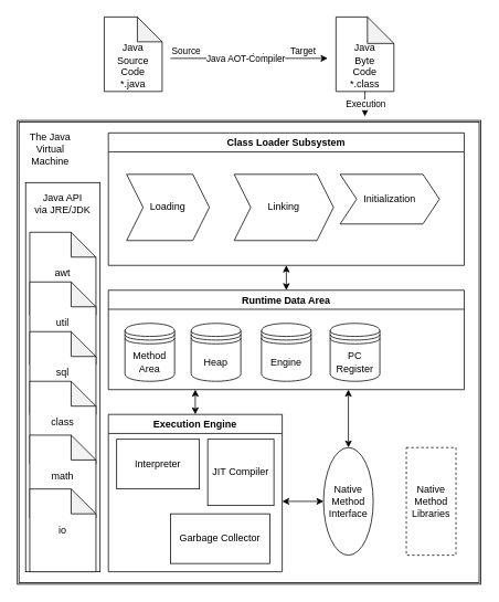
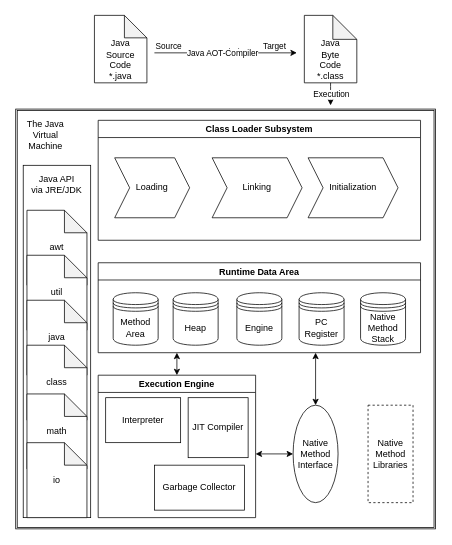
  <mxCell id="0" />
  <mxCell id="1" parent="0" />
  <mxCell id="2" value="&lt;br&gt;&lt;br&gt;Java&lt;br&gt;Source&lt;br&gt;Code&lt;br&gt;*.java" style="shape=note;whiteSpace=wrap;html=1;backgroundOutline=1;darkOpacity=0.05;" parent="1" vertex="1"><mxGeometry x="125" y="20" width="70" height="90" as="geometry" /></mxCell>
  <mxCell id="3" value="&lt;br&gt;&lt;br&gt;Java&lt;br&gt;Byte&lt;br&gt;Code&lt;br&gt;*.class" style="shape=note;whiteSpace=wrap;html=1;backgroundOutline=1;darkOpacity=0.05;size=32;" parent="1" vertex="1"><mxGeometry x="405" y="20" width="70" height="90" as="geometry" /></mxCell>
  <mxCell id="4" value="Label" style="endArrow=classic;html=1;" parent="1" edge="1"><mxGeometry x="0.053" relative="1" as="geometry"><mxPoint x="205" y="70" as="sourcePoint" /><mxPoint x="395" y="70" as="targetPoint" /><mxPoint as="offset" /></mxGeometry></mxCell>
  <mxCell id="5" value="Java AOT-Compiler" style="edgeLabel;resizable=0;html=1;align=center;verticalAlign=middle;" parent="4" connectable="0" vertex="1"><mxGeometry relative="1" as="geometry"><mxPoint x="-5" as="offset" /></mxGeometry></mxCell>
  <mxCell id="6" value="Source" style="edgeLabel;resizable=0;html=1;align=left;verticalAlign=bottom;" parent="4" connectable="0" vertex="1"><mxGeometry x="-1" relative="1" as="geometry" /></mxCell>
  <mxCell id="7" value="Target" style="edgeLabel;resizable=0;html=1;align=right;verticalAlign=bottom;" parent="4" connectable="0" vertex="1"><mxGeometry x="1" relative="1" as="geometry"><mxPoint x="-14" as="offset" /></mxGeometry></mxCell>
  <mxCell id="8" value="" style="shape=ext;double=1;whiteSpace=wrap;html=1;aspect=fixed;" parent="1" vertex="1"><mxGeometry x="20" y="145" width="560" height="560" as="geometry" /></mxCell>
  <mxCell id="9" value="The Java Virtual Machine" style="text;html=1;strokeColor=none;fillColor=none;align=center;verticalAlign=middle;whiteSpace=wrap;rounded=0;" parent="1" vertex="1"><mxGeometry x="20" y="170" width="80" height="20" as="geometry" /></mxCell>
  <mxCell id="10" value="Class Loader Subsystem" style="swimlane;" parent="1" vertex="1"><mxGeometry x="130" y="160" width="430" height="160" as="geometry" /></mxCell>
  <mxCell id="11" value="Loading" style="shape=step;perimeter=stepPerimeter;whiteSpace=wrap;html=1;fixedSize=1;" parent="1" vertex="1"><mxGeometry x="152" y="210" width="100" height="80" as="geometry" /></mxCell>
  <mxCell id="12" value="Linking" style="shape=step;perimeter=stepPerimeter;whiteSpace=wrap;html=1;fixedSize=1;" parent="1" vertex="1"><mxGeometry x="282" y="210" width="120" height="80" as="geometry" /></mxCell>
- <mxCell id="13" value="Initialization" style="shape=step;perimeter=stepPerimeter;whiteSpace=wrap;html=1;fixedSize=1;" parent="1" vertex="1"><mxGeometry x="410" y="210" width="120" height="60" as="geometry" /></mxCell>
+ <mxCell id="13" value="Initialization" style="shape=step;perimeter=stepPerimeter;whiteSpace=wrap;html=1;fixedSize=1;" parent="1" vertex="1"><mxGeometry x="410" y="210" width="120" height="80" as="geometry" /></mxCell>
  <mxCell id="14" value="Runtime Data Area" style="swimlane;" parent="1" vertex="1"><mxGeometry x="130" y="350" width="430" height="120" as="geometry" /></mxCell>
  <mxCell id="15" value="Method Area" style="shape=datastore;whiteSpace=wrap;html=1;" parent="1" vertex="1"><mxGeometry x="150" y="390" width="60" height="70" as="geometry" /></mxCell>
  <mxCell id="16" value="Heap" style="shape=datastore;whiteSpace=wrap;html=1;" parent="1" vertex="1"><mxGeometry x="230" y="390" width="60" height="70" as="geometry" /></mxCell>
  <mxCell id="17" value="Engine" style="shape=datastore;whiteSpace=wrap;html=1;" parent="1" vertex="1"><mxGeometry x="315" y="390" width="60" height="70" as="geometry" /></mxCell>
  <mxCell id="18" value="PC Register" style="shape=datastore;whiteSpace=wrap;html=1;" parent="1" vertex="1"><mxGeometry x="398" y="390" width="60" height="70" as="geometry" /></mxCell>
+ <mxCell id="19" value="Native Method Stack" style="shape=datastore;whiteSpace=wrap;html=1;" parent="1" vertex="1"><mxGeometry x="480" y="390" width="60" height="70" as="geometry" /></mxCell>
  <mxCell id="20" value="Execution Engine" style="swimlane;" parent="1" vertex="1"><mxGeometry x="130" y="500" width="210" height="190" as="geometry" /></mxCell>
  <mxCell id="21" value="Interpreter" style="whiteSpace=wrap;html=1;aspect=fixed;" parent="1" vertex="1"><mxGeometry x="140" y="530" width="100" height="60" as="geometry" /></mxCell>
  <mxCell id="22" value="JIT Compiler" style="whiteSpace=wrap;html=1;aspect=fixed;" parent="1" vertex="1"><mxGeometry x="250" y="530" width="80" height="80" as="geometry" /></mxCell>
  <mxCell id="23" value="Garbage Collector" style="rounded=0;whiteSpace=wrap;html=1;" parent="1" vertex="1"><mxGeometry x="205" y="620" width="120" height="60" as="geometry" /></mxCell>
  <mxCell id="24" value="Native Method Interface" style="ellipse;whiteSpace=wrap;html=1;" parent="1" vertex="1"><mxGeometry x="390" y="540" width="60" height="130" as="geometry" /></mxCell>
  <mxCell id="25" value="Native Method Libraries" style="rounded=0;whiteSpace=wrap;html=1;dashed=1;" parent="1" vertex="1"><mxGeometry x="490" y="540" width="60" height="130" as="geometry" /></mxCell>
  <mxCell id="26" value="Java API&lt;br&gt;via JRE/JDK&lt;br&gt;&lt;br&gt;&lt;br&gt;&lt;br&gt;&lt;br&gt;&lt;br&gt;&lt;br&gt;&lt;br&gt;&lt;br&gt;&lt;br&gt;&lt;br&gt;&lt;br&gt;&lt;br&gt;&lt;br&gt;&lt;br&gt;&lt;br&gt;&lt;br&gt;&lt;br&gt;&lt;br&gt;&lt;br&gt;&lt;br&gt;&lt;br&gt;&lt;br&gt;&lt;br&gt;&lt;br&gt;&lt;br&gt;&lt;br&gt;&lt;br&gt;&lt;br&gt;&lt;br&gt;" style="rounded=0;whiteSpace=wrap;html=1;" parent="1" vertex="1"><mxGeometry x="30" y="220" width="90" height="470" as="geometry" /></mxCell>
  <mxCell id="27" value="awt" style="shape=note;whiteSpace=wrap;html=1;backgroundOutline=1;darkOpacity=0.05;" parent="1" vertex="1"><mxGeometry x="35" y="280" width="80" height="100" as="geometry" /></mxCell>
  <mxCell id="28" value="util" style="shape=note;whiteSpace=wrap;html=1;backgroundOutline=1;darkOpacity=0.05;" parent="1" vertex="1"><mxGeometry x="35" y="340" width="80" height="100" as="geometry" /></mxCell>
- <mxCell id="29" value="sql" style="shape=note;whiteSpace=wrap;html=1;backgroundOutline=1;darkOpacity=0.05;" parent="1" vertex="1"><mxGeometry x="35" y="400" width="80" height="100" as="geometry" /></mxCell>
+ <mxCell id="29" value="java" style="shape=note;whiteSpace=wrap;html=1;backgroundOutline=1;darkOpacity=0.05;" parent="1" vertex="1"><mxGeometry x="35" y="400" width="80" height="100" as="geometry" /></mxCell>
  <mxCell id="30" value="class" style="shape=note;whiteSpace=wrap;html=1;backgroundOutline=1;darkOpacity=0.05;" parent="1" vertex="1"><mxGeometry x="35" y="460" width="80" height="100" as="geometry" /></mxCell>
  <mxCell id="31" value="math" style="shape=note;whiteSpace=wrap;html=1;backgroundOutline=1;darkOpacity=0.05;" parent="1" vertex="1"><mxGeometry x="35" y="525" width="80" height="100" as="geometry" /></mxCell>
  <mxCell id="32" value="io" style="shape=note;whiteSpace=wrap;html=1;backgroundOutline=1;darkOpacity=0.05;" parent="1" vertex="1"><mxGeometry x="35" y="590" width="80" height="100" as="geometry" /></mxCell>
  <mxCell id="33" value="" style="endArrow=classic;html=1;exitX=0.5;exitY=1;exitDx=0;exitDy=0;exitPerimeter=0;" parent="1" source="3" edge="1"><mxGeometry relative="1" as="geometry"><mxPoint x="340" y="240" as="sourcePoint" /><mxPoint x="440" y="140" as="targetPoint" /><Array as="points"><mxPoint x="440" y="120" /></Array></mxGeometry></mxCell>
  <mxCell id="34" value="Execution" style="edgeLabel;resizable=0;html=1;align=center;verticalAlign=middle;" parent="33" connectable="0" vertex="1"><mxGeometry relative="1" as="geometry" /></mxCell>
  <mxCell id="35" value="" style="endArrow=classic;startArrow=classic;html=1;" parent="1" source="24" edge="1"><mxGeometry width="50" height="50" relative="1" as="geometry"><mxPoint x="370" y="470" as="sourcePoint" /><mxPoint x="420" y="470" as="targetPoint" /></mxGeometry></mxCell>
  <mxCell id="36" value="" style="endArrow=classic;startArrow=classic;html=1;entryX=0;entryY=0.5;entryDx=0;entryDy=0;" parent="1" target="24" edge="1"><mxGeometry width="50" height="50" relative="1" as="geometry"><mxPoint x="340" y="605" as="sourcePoint" /><mxPoint x="420" y="420" as="targetPoint" /></mxGeometry></mxCell>
  <mxCell id="37" value="" style="endArrow=classic;startArrow=classic;html=1;exitX=0.5;exitY=0;exitDx=0;exitDy=0;" parent="1" source="20" edge="1"><mxGeometry width="50" height="50" relative="1" as="geometry"><mxPoint x="370" y="470" as="sourcePoint" /><mxPoint x="235" y="470" as="targetPoint" /></mxGeometry></mxCell>
- <mxCell id="38" value="" style="endArrow=classic;startArrow=classic;html=1;exitX=0.5;exitY=0;exitDx=0;exitDy=0;entryX=0.5;entryY=1;entryDx=0;entryDy=0;" parent="1" source="14" target="10" edge="1"><mxGeometry width="50" height="50" relative="1" as="geometry"><mxPoint x="370" y="470" as="sourcePoint" /><mxPoint x="420" y="420" as="targetPoint" /></mxGeometry></mxCell>
